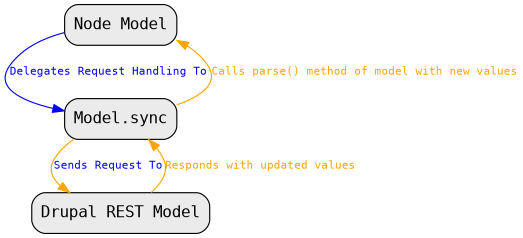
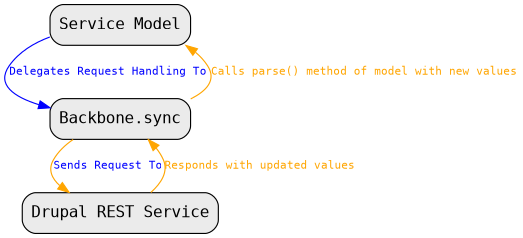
  digraph {
    fontname="DejaVu Sans Mono"
    node [fillcolor=gray92 fontname="DejaVu Sans Mono" shape=rect style="filled,rounded"]
    edge [color=orange fontcolor=blue fontname="DejaVu Sans Mono" fontsize=10]
-   n1 [label="Node Model"]
-   n2 [label="Model.sync"]
-   n3 [label="Drupal REST Model"]
+   n1 [label="Service Model"]
+   n2 [label="Backbone.sync"]
+   n3 [label="Drupal REST Service"]
    n1 -> n2 [color=blue label="Delegates Request Handling To"]
    n2 -> n1 [fontcolor=orange label="Calls parse() method of model with new values"]
    n2 -> n3 [label="Sends Request To"]
    n3 -> n2 [fontcolor=orange label="Responds with updated values"]
  }
